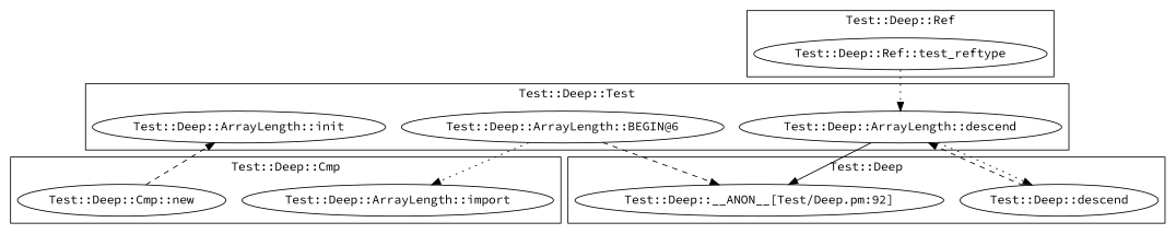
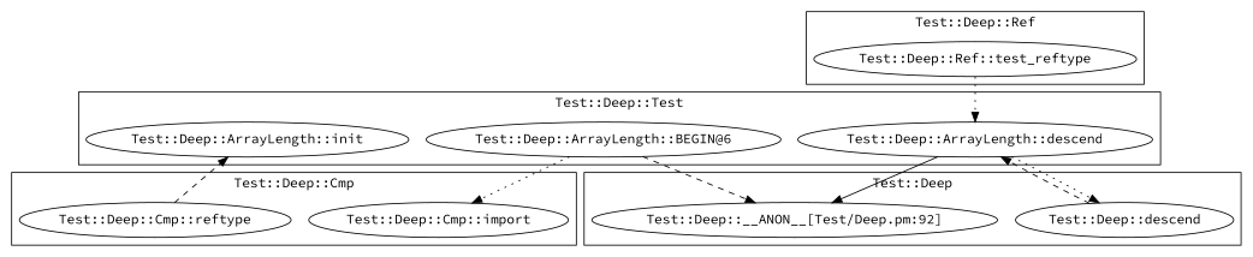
  digraph {
    fontname="Source Code Pro"
    node [fontname="Source Code Pro"]
    edge [fontname="Source Code Pro" style=dotted]
    "Test::Deep::ArrayLength::init"
    "Test::Deep::ArrayLength::BEGIN@6"
    "Test::Deep::ArrayLength::descend"
-   "Test::Deep::Cmp::import" [label="Test::Deep::ArrayLength::import"]
-   "Test::Deep::Cmp::new"
+   "Test::Deep::Cmp::import"
+   "Test::Deep::Cmp::new" [label="Test::Deep::Cmp::reftype"]
    "Test::Deep::Ref::test_reftype"
    "Test::Deep::descend"
    "Test::Deep::__ANON__[Test/Deep.pm:92]"
    subgraph cluster_1 {
      label="Test::Deep::Test"
      "Test::Deep::ArrayLength::init"
      "Test::Deep::ArrayLength::BEGIN@6"
      "Test::Deep::ArrayLength::descend"
    }
    subgraph cluster_2 {
      label="Test::Deep::Cmp"
      "Test::Deep::Cmp::import"
      "Test::Deep::Cmp::new"
    }
    subgraph cluster_3 {
      label="Test::Deep::Ref"
      "Test::Deep::Ref::test_reftype"
    }
    subgraph cluster_4 {
      label="Test::Deep"
      "Test::Deep::descend"
      "Test::Deep::__ANON__[Test/Deep.pm:92]"
    }
    "Test::Deep::ArrayLength::BEGIN@6" -> "Test::Deep::Cmp::import"
    "Test::Deep::ArrayLength::BEGIN@6" -> "Test::Deep::__ANON__[Test/Deep.pm:92]" [style=dashed]
    "Test::Deep::ArrayLength::descend" -> "Test::Deep::descend"
    "Test::Deep::ArrayLength::descend" -> "Test::Deep::__ANON__[Test/Deep.pm:92]" [style=solid]
    "Test::Deep::Cmp::new" -> "Test::Deep::ArrayLength::init" [style=dashed]
    "Test::Deep::Ref::test_reftype" -> "Test::Deep::ArrayLength::descend"
    "Test::Deep::descend" -> "Test::Deep::ArrayLength::descend" [style=dashed]
  }
